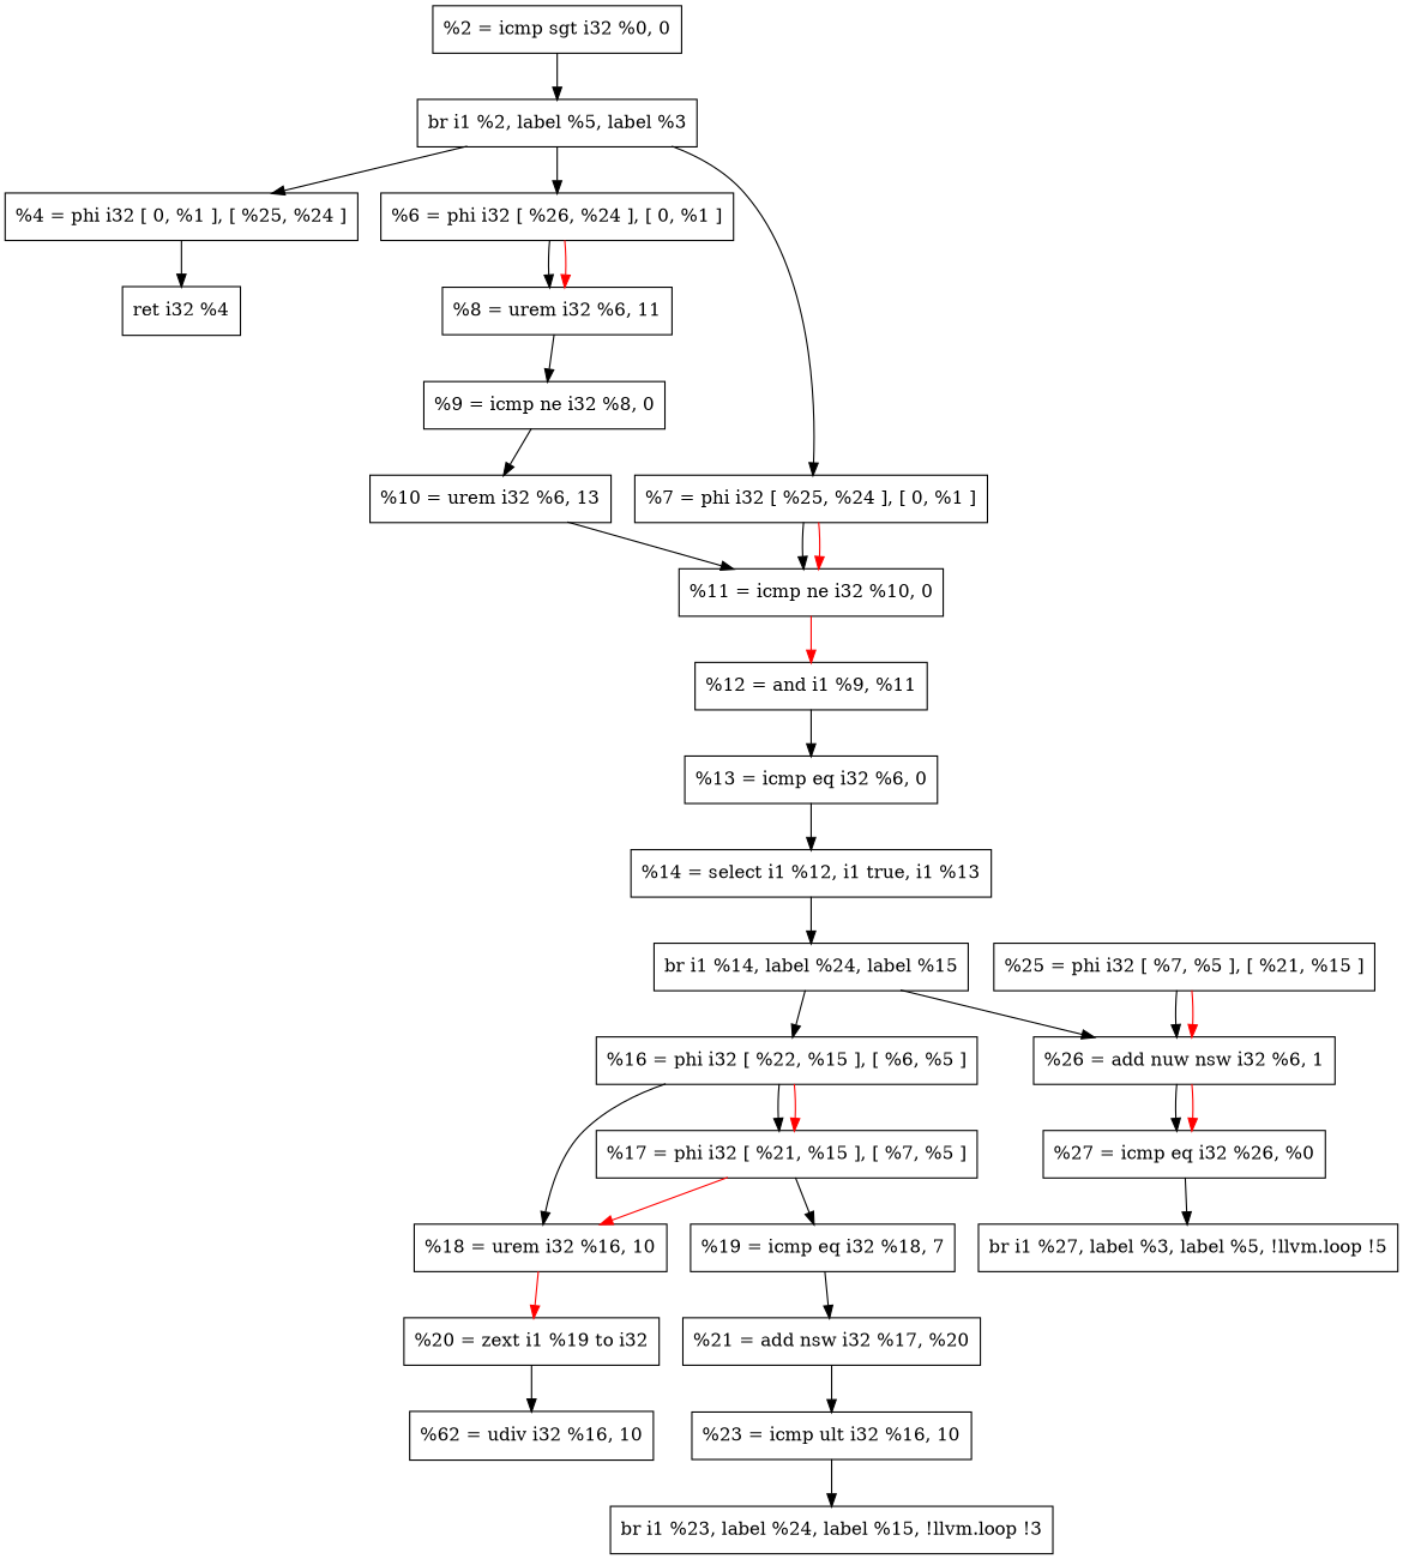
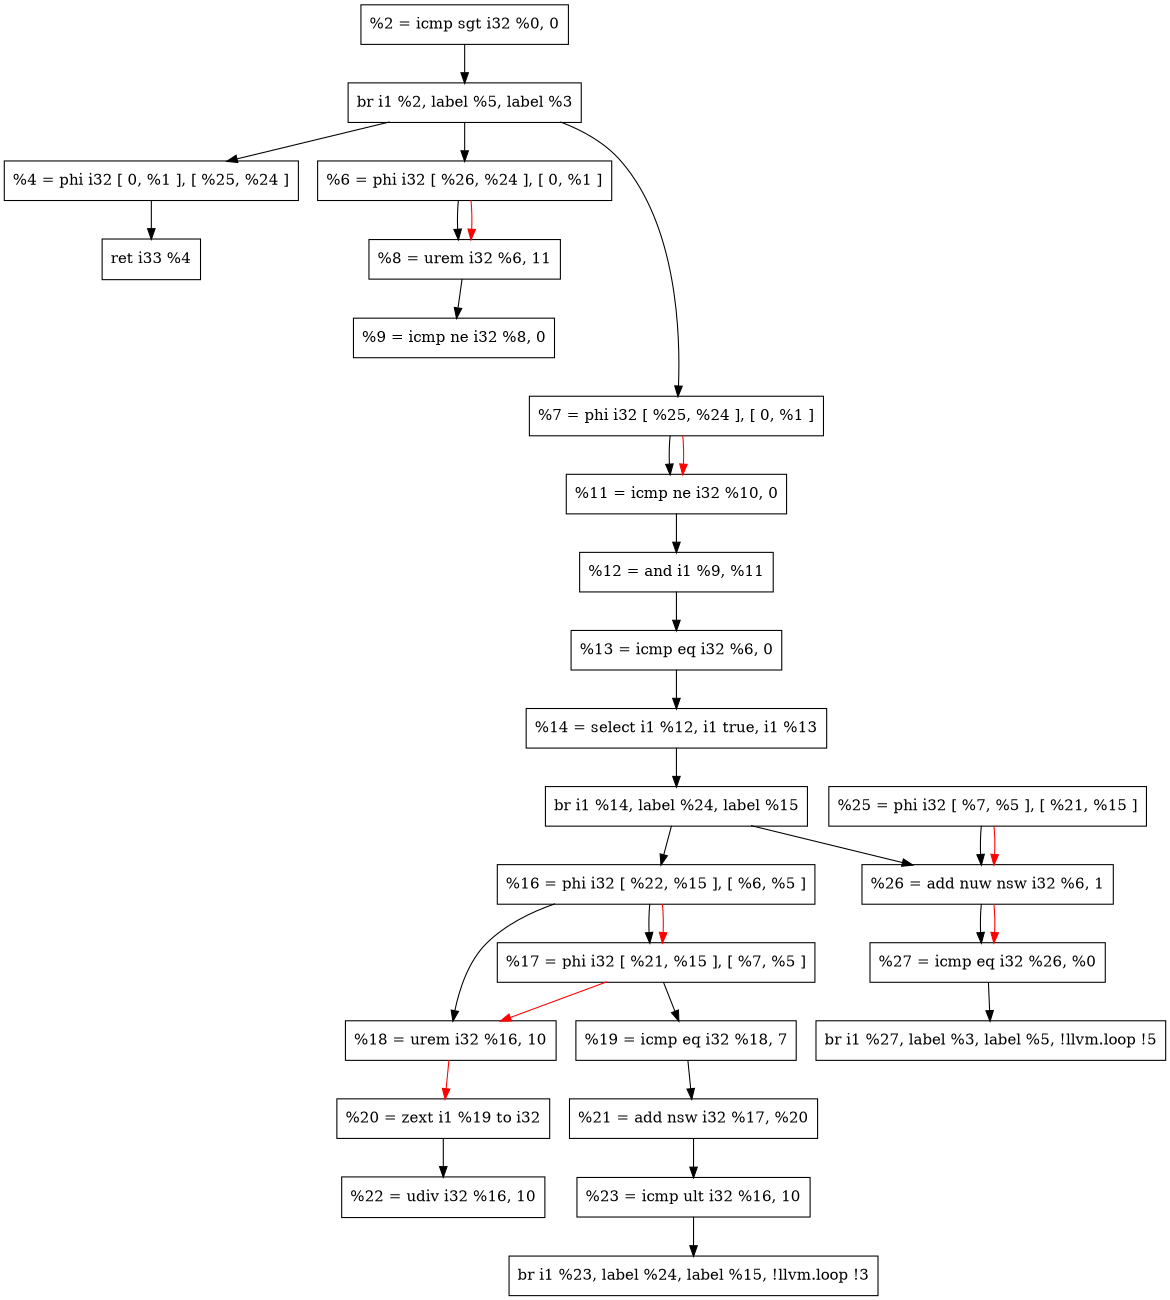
  digraph {
    node [shape=record]
    n1 [label="  %2 = icmp sgt i32 %0, 0"]
    n2 [label="  br i1 %2, label %5, label %3"]
    n3 [label="  %4 = phi i32 [ 0, %1 ], [ %25, %24 ]"]
    n4 [label="  %6 = phi i32 [ %26, %24 ], [ 0, %1 ]"]
    n5 [label="  %7 = phi i32 [ %25, %24 ], [ 0, %1 ]"]
-   n6 [label="  ret i32 %4"]
+   n6 [label="ret i33 %4"]
    n7 [label="  %8 = urem i32 %6, 11"]
    n8 [label="  %11 = icmp ne i32 %10, 0"]
    n9 [label="  %9 = icmp ne i32 %8, 0"]
    n10 [label="  %12 = and i1 %9, %11"]
-   n11 [label="  %10 = urem i32 %6, 13"]
    n12 [label="  %13 = icmp eq i32 %6, 0"]
    n13 [label="  %14 = select i1 %12, i1 true, i1 %13"]
    n14 [label="  br i1 %14, label %24, label %15"]
    n15 [label="  %16 = phi i32 [ %22, %15 ], [ %6, %5 ]"]
    n16 [label="  %26 = add nuw nsw i32 %6, 1"]
    n17 [label="  %17 = phi i32 [ %21, %15 ], [ %7, %5 ]"]
    n18 [label="  %18 = urem i32 %16, 10"]
    n19 [label="  %25 = phi i32 [ %7, %5 ], [ %21, %15 ]"]
    n20 [label="  %19 = icmp eq i32 %18, 7"]
    n21 [label="  %20 = zext i1 %19 to i32"]
    n22 [label="  %21 = add nsw i32 %17, %20"]
-   n23 [label="%62 = udiv i32 %16, 10"]
+   n23 [label="  %22 = udiv i32 %16, 10"]
    n24 [label="  %23 = icmp ult i32 %16, 10"]
    n25 [label="  br i1 %23, label %24, label %15, !llvm.loop !3"]
    n26 [label="  %27 = icmp eq i32 %26, %0"]
    n27 [label="  br i1 %27, label %3, label %5, !llvm.loop !5"]
    n1 -> n2
    n2 -> n3
    n2 -> n4
    n2 -> n5
    n3 -> n6 [color=black]
    n4 -> n7
    n4 -> n7 [color=red]
    n5 -> n8
    n5 -> n8 [color=red]
    n7 -> n9
-   n8 -> n10 [color=red]
-   n9 -> n11
+   n8 -> n10
    n10 -> n12
-   n11 -> n8
    n12 -> n13
    n13 -> n14
    n14 -> n15
    n14 -> n16
    n15 -> n17
    n15 -> n17 [color=red]
    n15 -> n18
    n16 -> n26
    n16 -> n26 [color=red]
    n17 -> n18 [color=red]
    n17 -> n20
    n18 -> n21 [color=red]
    n19 -> n16
    n19 -> n16 [color=red]
    n20 -> n22
    n21 -> n23
    n22 -> n24
    n24 -> n25
    n26 -> n27
  }
